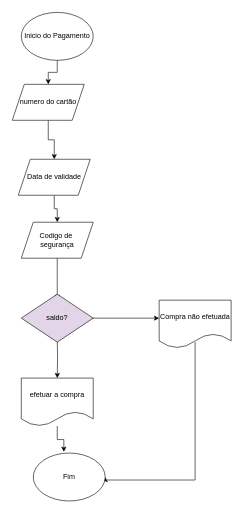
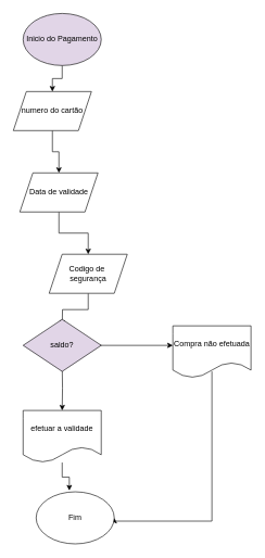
  <mxCell id="0" />
  <mxCell id="1" parent="0" />
  <mxCell id="2" style="edgeStyle=orthogonalEdgeStyle;rounded=0;orthogonalLoop=1;jettySize=auto;html=1;entryX=0.5;entryY=0;entryDx=0;entryDy=0;" parent="1" source="3" target="5" edge="1"><mxGeometry relative="1" as="geometry" /></mxCell>
- <mxCell id="3" value="Inicio do Pagamento&lt;br&gt;" style="ellipse;whiteSpace=wrap;html=1;" parent="1" vertex="1"><mxGeometry x="35" width="120" height="80" as="geometry" y="20" /></mxCell>
+ <mxCell id="3" value="Inicio do Pagamento&lt;br&gt;" style="ellipse;whiteSpace=wrap;html=1;fillColor=#e1d5e7;" parent="1" vertex="1"><mxGeometry x="35" width="120" height="80" as="geometry" y="20" /></mxCell>
  <mxCell id="4" value="" style="edgeStyle=orthogonalEdgeStyle;rounded=0;orthogonalLoop=1;jettySize=auto;html=1;" parent="1" source="5" target="7" edge="1"><mxGeometry relative="1" as="geometry" /></mxCell>
  <mxCell id="5" value="numero do cartão&lt;br&gt;" style="shape=parallelogram;perimeter=parallelogramPerimeter;whiteSpace=wrap;html=1;fixedSize=1;" parent="1" vertex="1"><mxGeometry x="20" y="140" width="120" height="60" as="geometry" /></mxCell>
  <mxCell id="6" value="" style="edgeStyle=orthogonalEdgeStyle;rounded=0;orthogonalLoop=1;jettySize=auto;html=1;" parent="1" source="7" target="9" edge="1"><mxGeometry relative="1" as="geometry" /></mxCell>
  <mxCell id="7" value="Data de validade" style="shape=parallelogram;perimeter=parallelogramPerimeter;whiteSpace=wrap;html=1;fixedSize=1;" parent="1" vertex="1"><mxGeometry x="30" y="265" width="120" height="60" as="geometry" /></mxCell>
  <mxCell id="8" value="" style="edgeStyle=orthogonalEdgeStyle;rounded=0;orthogonalLoop=1;jettySize=auto;html=1;" parent="1" source="9" edge="1"><mxGeometry relative="1" as="geometry"><mxPoint x="95" y="500" as="targetPoint" /></mxGeometry></mxCell>
- <mxCell id="9" value="Codigo de&amp;nbsp;&lt;br&gt;segurança&lt;br&gt;" style="shape=parallelogram;perimeter=parallelogramPerimeter;whiteSpace=wrap;html=1;fixedSize=1;" parent="1" vertex="1"><mxGeometry x="35" y="370" width="120" height="60" as="geometry" /></mxCell>
+ <mxCell id="9" value="Codigo de&amp;nbsp;&lt;br&gt;segurança&lt;br&gt;" style="shape=parallelogram;perimeter=parallelogramPerimeter;whiteSpace=wrap;html=1;fixedSize=1;" parent="1" vertex="1"><mxGeometry x="75" y="390" width="120" height="60" as="geometry" /></mxCell>
  <mxCell id="10" style="edgeStyle=orthogonalEdgeStyle;rounded=0;orthogonalLoop=1;jettySize=auto;html=1;entryX=1;entryY=0.5;entryDx=0;entryDy=0;" parent="1" target="15" edge="1"><mxGeometry relative="1" as="geometry"><mxPoint x="325" y="810" as="targetPoint" /><Array as="points"><mxPoint x="325" y="800" /></Array><mxPoint x="325" y="570" as="sourcePoint" /></mxGeometry></mxCell>
  <mxCell id="11" style="edgeStyle=orthogonalEdgeStyle;rounded=0;orthogonalLoop=1;jettySize=auto;html=1;entryX=0.5;entryY=0;entryDx=0;entryDy=0;" parent="1" target="14" edge="1"><mxGeometry relative="1" as="geometry"><mxPoint x="95" y="560" as="sourcePoint" /></mxGeometry></mxCell>
  <mxCell id="12" style="edgeStyle=orthogonalEdgeStyle;rounded=0;orthogonalLoop=1;jettySize=auto;html=1;" parent="1" edge="1"><mxGeometry relative="1" as="geometry"><mxPoint x="145" y="530" as="sourcePoint" /><mxPoint x="265" y="530" as="targetPoint" /></mxGeometry></mxCell>
  <mxCell id="13" style="edgeStyle=orthogonalEdgeStyle;rounded=0;orthogonalLoop=1;jettySize=auto;html=1;entryX=0.425;entryY=-0.025;entryDx=0;entryDy=0;entryPerimeter=0;" parent="1" source="14" target="15" edge="1"><mxGeometry relative="1" as="geometry" /></mxCell>
- <mxCell id="14" value="efetuar a compra" style="shape=document;whiteSpace=wrap;html=1;boundedLbl=1;" parent="1" vertex="1"><mxGeometry x="35" y="630" width="120" height="80" as="geometry" /></mxCell>
+ <mxCell id="14" value="efetuar a validade" style="shape=document;whiteSpace=wrap;html=1;boundedLbl=1;" parent="1" vertex="1"><mxGeometry x="35" y="630" width="120" height="80" as="geometry" /></mxCell>
  <mxCell id="15" value="Fim&lt;br&gt;" style="ellipse;whiteSpace=wrap;html=1;" parent="1" vertex="1"><mxGeometry x="55" y="755" width="120" height="80" as="geometry" /></mxCell>
  <mxCell id="16" value="Compra não efetuada&lt;br&gt;" style="shape=document;whiteSpace=wrap;html=1;boundedLbl=1;" vertex="1" parent="1"><mxGeometry x="265" y="500" width="120" height="80" as="geometry" /></mxCell>
  <mxCell id="17" value="saldo?&lt;br&gt;" style="rhombus;whiteSpace=wrap;html=1;fillColor=#e1d5e7;" vertex="1" parent="1"><mxGeometry x="35" y="490" width="120" height="80" as="geometry" /></mxCell>
